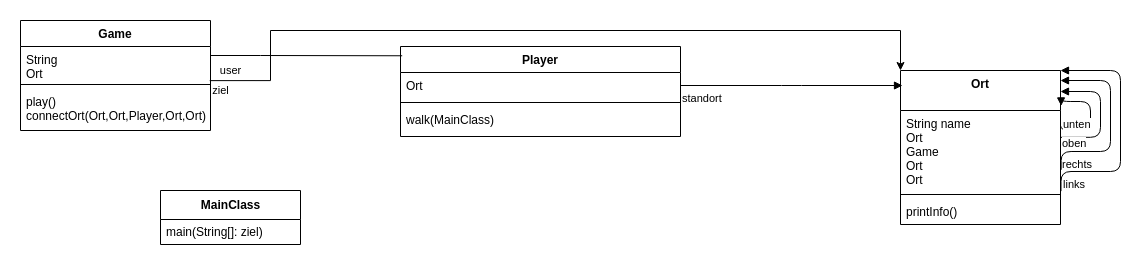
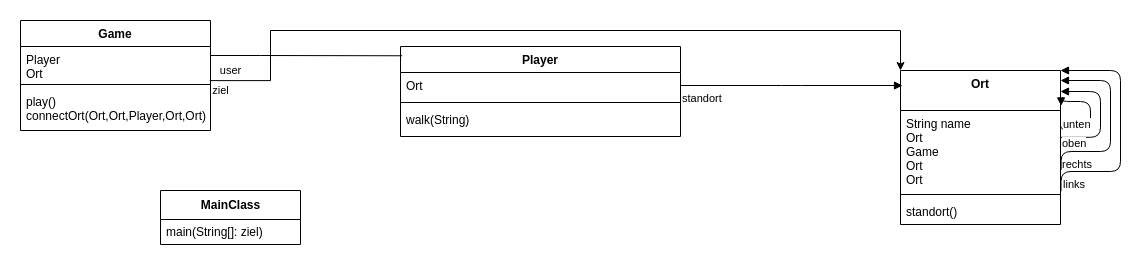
  <mxCell id="0" />
  <mxCell id="1" parent="0" />
  <mxCell id="2" value="Player" style="swimlane;fontStyle=1;align=center;verticalAlign=top;childLayout=stackLayout;horizontal=1;startSize=26;horizontalStack=0;resizeParent=1;resizeParentMax=0;resizeLast=0;collapsible=1;marginBottom=0;" parent="1" vertex="1"><mxGeometry x="400" y="46" width="280" height="90" as="geometry"><mxRectangle x="60" y="66" width="70" height="26" as="alternateBounds" /></mxGeometry></mxCell>
  <mxCell id="3" value="Ort" style="text;strokeColor=none;fillColor=none;align=left;verticalAlign=top;spacingLeft=4;spacingRight=4;overflow=hidden;rotatable=0;points=[[0,0.5],[1,0.5]];portConstraint=eastwest;" parent="2" vertex="1"><mxGeometry y="26" width="280" height="26" as="geometry" /></mxCell>
  <mxCell id="4" value="" style="line;strokeWidth=1;fillColor=none;align=left;verticalAlign=middle;spacingTop=-1;spacingLeft=3;spacingRight=3;rotatable=0;labelPosition=right;points=[];portConstraint=eastwest;" parent="2" vertex="1"><mxGeometry y="52" width="280" height="8" as="geometry" /></mxCell>
- <mxCell id="5" value="walk(MainClass)" style="text;strokeColor=none;fillColor=none;align=left;verticalAlign=top;spacingLeft=4;spacingRight=4;overflow=hidden;rotatable=0;points=[[0,0.5],[1,0.5]];portConstraint=eastwest;" parent="2" vertex="1"><mxGeometry y="60" width="280" height="30" as="geometry" /></mxCell>
+ <mxCell id="5" value="walk(String)" style="text;strokeColor=none;fillColor=none;align=left;verticalAlign=top;spacingLeft=4;spacingRight=4;overflow=hidden;rotatable=0;points=[[0,0.5],[1,0.5]];portConstraint=eastwest;" parent="2" vertex="1"><mxGeometry y="60" width="280" height="30" as="geometry" /></mxCell>
  <mxCell id="6" value="Ort" style="swimlane;fontStyle=1;align=center;verticalAlign=top;childLayout=stackLayout;horizontal=1;startSize=40;horizontalStack=0;resizeParent=1;resizeParentMax=0;resizeLast=0;collapsible=1;marginBottom=0;" parent="1" vertex="1"><mxGeometry x="900" y="70" width="160" height="154" as="geometry" /></mxCell>
  <mxCell id="7" value="String name&#10;Ort&#10;Game&#10;Ort&#10;Ort" style="text;strokeColor=none;fillColor=none;align=left;verticalAlign=top;spacingLeft=4;spacingRight=4;overflow=hidden;rotatable=0;points=[[0,0.5],[1,0.5]];portConstraint=eastwest;" parent="6" vertex="1"><mxGeometry y="40" width="160" height="80" as="geometry" /></mxCell>
  <mxCell id="8" value="" style="line;strokeWidth=1;fillColor=none;align=left;verticalAlign=middle;spacingTop=-1;spacingLeft=3;spacingRight=3;rotatable=0;labelPosition=right;points=[];portConstraint=eastwest;" parent="6" vertex="1"><mxGeometry y="120" width="160" height="8" as="geometry" /></mxCell>
- <mxCell id="9" value="printInfo()" style="text;strokeColor=none;fillColor=none;align=left;verticalAlign=top;spacingLeft=4;spacingRight=4;overflow=hidden;rotatable=0;points=[[0,0.5],[1,0.5]];portConstraint=eastwest;" parent="6" vertex="1"><mxGeometry y="128" width="160" height="26" as="geometry" /></mxCell>
+ <mxCell id="9" value="standort()" style="text;strokeColor=none;fillColor=none;align=left;verticalAlign=top;spacingLeft=4;spacingRight=4;overflow=hidden;rotatable=0;points=[[0,0.5],[1,0.5]];portConstraint=eastwest;" parent="6" vertex="1"><mxGeometry y="128" width="160" height="26" as="geometry" /></mxCell>
  <mxCell id="10" value="&lt;div&gt;links&lt;/div&gt;&lt;div&gt;&lt;br&gt;&lt;/div&gt;" style="endArrow=block;endFill=1;html=1;edgeStyle=orthogonalEdgeStyle;align=left;verticalAlign=top;exitX=1.003;exitY=1.008;exitDx=0;exitDy=0;exitPerimeter=0;" parent="6" source="7" edge="1"><mxGeometry x="-0.836" y="1" relative="1" as="geometry"><mxPoint x="160" y="90" as="sourcePoint" /><mxPoint x="160" as="targetPoint" /><Array as="points"><mxPoint x="220" y="101" /><mxPoint x="220" /></Array><mxPoint y="1" as="offset" /></mxGeometry></mxCell>
  <mxCell id="11" value="&lt;div&gt;rechts&lt;/div&gt;" style="endArrow=block;endFill=1;html=1;edgeStyle=orthogonalEdgeStyle;align=left;verticalAlign=top;exitX=1.004;exitY=0.741;exitDx=0;exitDy=0;exitPerimeter=0;" parent="6" source="7" target="6" edge="1"><mxGeometry x="-0.806" y="-1" relative="1" as="geometry"><mxPoint x="20" y="90" as="sourcePoint" /><mxPoint x="161" y="10" as="targetPoint" /><Array as="points"><mxPoint x="210" y="81" /><mxPoint x="210" y="10" /></Array><mxPoint y="-1" as="offset" /></mxGeometry></mxCell>
  <mxCell id="12" value="&lt;div&gt;standort&lt;/div&gt;" style="endArrow=block;endFill=1;html=1;edgeStyle=orthogonalEdgeStyle;align=left;verticalAlign=top;exitX=1;exitY=0.5;exitDx=0;exitDy=0;" parent="1" source="3" edge="1"><mxGeometry x="-1" relative="1" as="geometry"><mxPoint x="660" y="360" as="sourcePoint" /><mxPoint x="902" y="85" as="targetPoint" /></mxGeometry></mxCell>
  <mxCell id="13" value="&lt;div&gt;oben&lt;/div&gt;" style="endArrow=block;endFill=1;html=1;edgeStyle=orthogonalEdgeStyle;align=left;verticalAlign=top;" parent="1" target="6" edge="1"><mxGeometry x="-1.0" y="7" relative="1" as="geometry"><mxPoint x="1060" y="136.83" as="sourcePoint" /><mxPoint x="1160" y="30" as="targetPoint" /><Array as="points"><mxPoint x="1100" y="137" /><mxPoint x="1100" y="91" /></Array><mxPoint as="offset" /></mxGeometry></mxCell>
  <mxCell id="14" value="&lt;div&gt;unten&lt;/div&gt;" style="endArrow=block;endFill=1;html=1;edgeStyle=orthogonalEdgeStyle;align=left;verticalAlign=top;entryX=1.004;entryY=0.23;entryDx=0;entryDy=0;entryPerimeter=0;" parent="1" target="6" edge="1"><mxGeometry x="1" y="-5" relative="1" as="geometry"><mxPoint x="1060" y="120" as="sourcePoint" /><mxPoint x="1080" y="100" as="targetPoint" /><Array as="points"><mxPoint x="1060" y="130" /><mxPoint x="1090" y="130" /><mxPoint x="1090" y="101" /></Array><mxPoint x="5" y="5" as="offset" /></mxGeometry></mxCell>
  <mxCell id="15" value="MainClass" style="swimlane;fontStyle=1;align=center;verticalAlign=middle;childLayout=stackLayout;horizontal=1;startSize=29;horizontalStack=0;resizeParent=1;resizeParentMax=0;resizeLast=0;collapsible=0;marginBottom=0;html=1;fontFamily=Helvetica;strokeColor=#000000;" parent="1" vertex="1"><mxGeometry x="160" y="190" width="140" height="54" as="geometry" /></mxCell>
  <mxCell id="16" value="main(String[]: ziel)" style="text;html=1;strokeColor=none;fillColor=none;align=left;verticalAlign=middle;spacingLeft=4;spacingRight=4;overflow=hidden;rotatable=0;points=[[0,0.5],[1,0.5]];portConstraint=eastwest;" parent="15" vertex="1"><mxGeometry y="29" width="140" height="25" as="geometry" /></mxCell>
  <mxCell id="17" value="Game" style="swimlane;fontStyle=1;align=center;verticalAlign=top;childLayout=stackLayout;horizontal=1;startSize=26;horizontalStack=0;resizeParent=1;resizeParentMax=0;resizeLast=0;collapsible=1;marginBottom=0;" parent="1" vertex="1"><mxGeometry x="20" y="20" width="190" height="110" as="geometry"><mxRectangle x="60" y="66" width="70" height="26" as="alternateBounds" /></mxGeometry></mxCell>
- <mxCell id="18" value="String&#10;Ort" style="text;strokeColor=none;fillColor=none;align=left;verticalAlign=top;spacingLeft=4;spacingRight=4;overflow=hidden;rotatable=0;points=[[0,0.5],[1,0.5]];portConstraint=eastwest;" parent="17" vertex="1"><mxGeometry y="26" width="190" height="34" as="geometry" /></mxCell>
+ <mxCell id="18" value="Player&#10;Ort" style="text;strokeColor=none;fillColor=none;align=left;verticalAlign=top;spacingLeft=4;spacingRight=4;overflow=hidden;rotatable=0;points=[[0,0.5],[1,0.5]];portConstraint=eastwest;" parent="17" vertex="1"><mxGeometry y="26" width="190" height="34" as="geometry" /></mxCell>
  <mxCell id="19" value="" style="line;strokeWidth=1;fillColor=none;align=left;verticalAlign=middle;spacingTop=-1;spacingLeft=3;spacingRight=3;rotatable=0;labelPosition=right;points=[];portConstraint=eastwest;" parent="17" vertex="1"><mxGeometry y="60" width="190" height="8" as="geometry" /></mxCell>
  <mxCell id="20" value="play()&#10;connectOrt(Ort,Ort,Player,Ort,Ort)" style="text;strokeColor=none;fillColor=none;align=left;verticalAlign=top;spacingLeft=4;spacingRight=4;overflow=hidden;rotatable=0;points=[[0,0.5],[1,0.5]];portConstraint=eastwest;" parent="17" vertex="1"><mxGeometry y="68" width="190" height="42" as="geometry" /></mxCell>
  <mxCell id="21" value="user" style="edgeStyle=orthogonalEdgeStyle;rounded=0;orthogonalLoop=1;jettySize=auto;html=1;entryX=0.006;entryY=0.103;entryDx=0;entryDy=0;entryPerimeter=0;endArrow=none;" parent="1" source="18" target="2" edge="1"><mxGeometry x="-0.791" y="-15" relative="1" as="geometry"><Array as="points"><mxPoint x="260" y="55" /><mxPoint x="260" y="55" /></Array><mxPoint as="offset" /></mxGeometry></mxCell>
  <mxCell id="22" value="ziel" style="edgeStyle=orthogonalEdgeStyle;rounded=0;orthogonalLoop=1;jettySize=auto;html=1;entryX=0;entryY=0;entryDx=0;entryDy=0;exitX=0.996;exitY=1.004;exitDx=0;exitDy=0;exitPerimeter=0;" parent="1" source="18" target="6" edge="1"><mxGeometry x="-0.973" y="-10" relative="1" as="geometry"><mxPoint x="155" y="220" as="targetPoint" /><mxPoint x="220" y="90" as="sourcePoint" /><Array as="points"><mxPoint x="270" y="80" /><mxPoint x="270" y="30" /><mxPoint x="900" y="30" /></Array><mxPoint as="offset" /></mxGeometry></mxCell>
